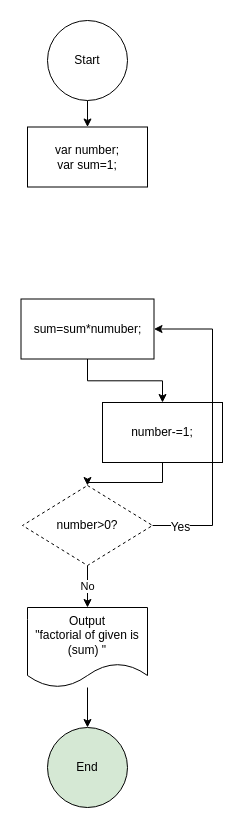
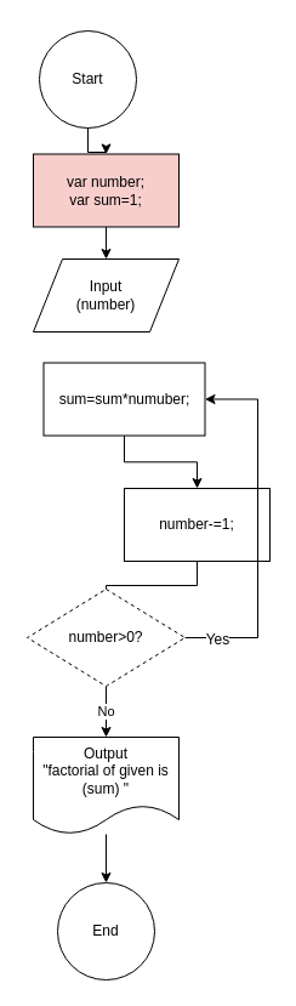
  <mxCell id="0" />
  <mxCell id="1" parent="0" />
  <mxCell id="2" style="edgeStyle=orthogonalEdgeStyle;rounded=0;orthogonalLoop=1;jettySize=auto;html=1;entryX=0.5;entryY=0;entryDx=0;entryDy=0;" parent="1" source="3" target="5" edge="1"><mxGeometry relative="1" as="geometry" /></mxCell>
- <mxCell id="3" value="Start" style="ellipse;whiteSpace=wrap;html=1;aspect=fixed;" parent="1" vertex="1"><mxGeometry x="47" y="20" width="80" height="80" as="geometry" /></mxCell>
- <mxCell id="5" value="var number;&lt;br&gt;var sum=1;" style="rounded=0;whiteSpace=wrap;html=1;" parent="1" vertex="1"><mxGeometry x="27" y="126.5" width="120" height="60" as="geometry" /></mxCell>
+ <mxCell id="3" value="Start" style="ellipse;whiteSpace=wrap;html=1;aspect=fixed;" parent="1" vertex="1"><mxGeometry x="32" y="25" width="80" height="80" as="geometry" /></mxCell>
+ <mxCell id="4" style="edgeStyle=orthogonalEdgeStyle;rounded=0;orthogonalLoop=1;jettySize=auto;html=1;entryX=0.5;entryY=0;entryDx=0;entryDy=0;" parent="1" source="5" target="6" edge="1"><mxGeometry relative="1" as="geometry" /></mxCell>
+ <mxCell id="5" value="var number;&lt;br&gt;var sum=1;" style="rounded=0;whiteSpace=wrap;html=1;fillColor=#f8cecc;" parent="1" vertex="1"><mxGeometry x="27" y="126.5" width="120" height="60" as="geometry" /></mxCell>
+ <mxCell id="6" value="Input&lt;br&gt;(number)" style="shape=parallelogram;perimeter=parallelogramPerimeter;whiteSpace=wrap;html=1;" parent="1" vertex="1"><mxGeometry x="27" y="213" width="120" height="60" as="geometry" /></mxCell>
  <mxCell id="7" style="edgeStyle=orthogonalEdgeStyle;rounded=0;orthogonalLoop=1;jettySize=auto;html=1;entryX=0.5;entryY=0;entryDx=0;entryDy=0;" parent="1" source="8" target="10" edge="1"><mxGeometry relative="1" as="geometry" /></mxCell>
- <mxCell id="8" value="sum=sum*numuber;" style="rounded=0;whiteSpace=wrap;html=1;" parent="1" vertex="1"><mxGeometry x="20.5" y="298.5" width="133" height="60" as="geometry" /></mxCell>
- <mxCell id="9" style="edgeStyle=orthogonalEdgeStyle;rounded=0;orthogonalLoop=1;jettySize=auto;html=1;entryX=0.5;entryY=0;entryDx=0;entryDy=0;" parent="1" source="10" target="14" edge="1"><mxGeometry relative="1" as="geometry" /></mxCell>
+ <mxCell id="8" value="sum=sum*numuber;" style="rounded=0;whiteSpace=wrap;html=1;" parent="1" vertex="1"><mxGeometry x="35.5" y="298.5" width="133" height="60" as="geometry" /></mxCell>
+ <mxCell id="9" style="edgeStyle=orthogonalEdgeStyle;rounded=0;orthogonalLoop=1;jettySize=auto;html=1;entryX=0.5;entryY=0;entryDx=0;entryDy=0;endArrow=none;" parent="1" source="10" target="14" edge="1"><mxGeometry relative="1" as="geometry" /></mxCell>
  <mxCell id="10" value="&lt;span style=&quot;white-space: normal&quot;&gt;number-=1;&lt;/span&gt;" style="rounded=0;whiteSpace=wrap;html=1;" parent="1" vertex="1"><mxGeometry x="102" y="402" width="120" height="60" as="geometry" /></mxCell>
  <mxCell id="11" style="edgeStyle=orthogonalEdgeStyle;rounded=0;orthogonalLoop=1;jettySize=auto;html=1;entryX=1;entryY=0.5;entryDx=0;entryDy=0;" parent="1" source="14" target="8" edge="1"><mxGeometry relative="1" as="geometry"><Array as="points"><mxPoint x="212" y="525" /><mxPoint x="212" y="329" /></Array></mxGeometry></mxCell>
  <mxCell id="12" value="Yes" style="text;html=1;resizable=0;points=[];align=center;verticalAlign=middle;labelBackgroundColor=#ffffff;" parent="11" vertex="1" connectable="0"><mxGeometry x="-0.828" y="-1" relative="1" as="geometry"><mxPoint as="offset" /></mxGeometry></mxCell>
  <mxCell id="13" value="No" style="edgeStyle=orthogonalEdgeStyle;rounded=0;orthogonalLoop=1;jettySize=auto;html=1;entryX=0.5;entryY=0;entryDx=0;entryDy=0;" parent="1" source="14" target="16" edge="1"><mxGeometry relative="1" as="geometry" /></mxCell>
  <mxCell id="14" value="number&amp;gt;0?" style="rhombus;whiteSpace=wrap;html=1;dashed=1;" parent="1" vertex="1"><mxGeometry x="22" y="485" width="130" height="80" as="geometry" /></mxCell>
  <mxCell id="15" style="edgeStyle=orthogonalEdgeStyle;rounded=0;orthogonalLoop=1;jettySize=auto;html=1;entryX=0.5;entryY=0;entryDx=0;entryDy=0;" parent="1" source="16" target="17" edge="1"><mxGeometry relative="1" as="geometry" /></mxCell>
  <mxCell id="16" value="Output&lt;br&gt;&quot;&lt;span&gt;factorial of given is (sum)&amp;nbsp;&lt;/span&gt;&quot;" style="shape=document;whiteSpace=wrap;html=1;boundedLbl=1;" parent="1" vertex="1"><mxGeometry x="27" y="607" width="120" height="80" as="geometry" /></mxCell>
- <mxCell id="17" value="End" style="ellipse;whiteSpace=wrap;html=1;aspect=fixed;fillColor=#d5e8d4;" parent="1" vertex="1"><mxGeometry x="47" y="727" width="80" height="80" as="geometry" /></mxCell>
+ <mxCell id="17" value="End" style="ellipse;whiteSpace=wrap;html=1;aspect=fixed;" parent="1" vertex="1"><mxGeometry x="47" y="727" width="80" height="80" as="geometry" /></mxCell>
